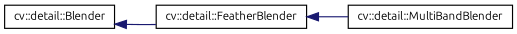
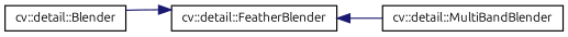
  digraph {
    fontname=Ubuntu
    rankdir=LR
    node [color=black fillcolor=white fontname=Ubuntu fontsize=10 shape=record style=filled]
    edge [color=midnightblue dir=back fontname=Ubuntu fontsize=10 labelfontname=Helvetica labelfontsize=10 style=solid]
    n1 [height=0.2 label="cv::detail::Blender" width=0.4]
    n2 [height=0.2 label="cv::detail::FeatherBlender" width=0.4]
    n3 [height=0.2 label="cv::detail::MultiBandBlender" width=0.4]
-   n1 -> n2
+   n2 -> n1
    n2 -> n3
  }
